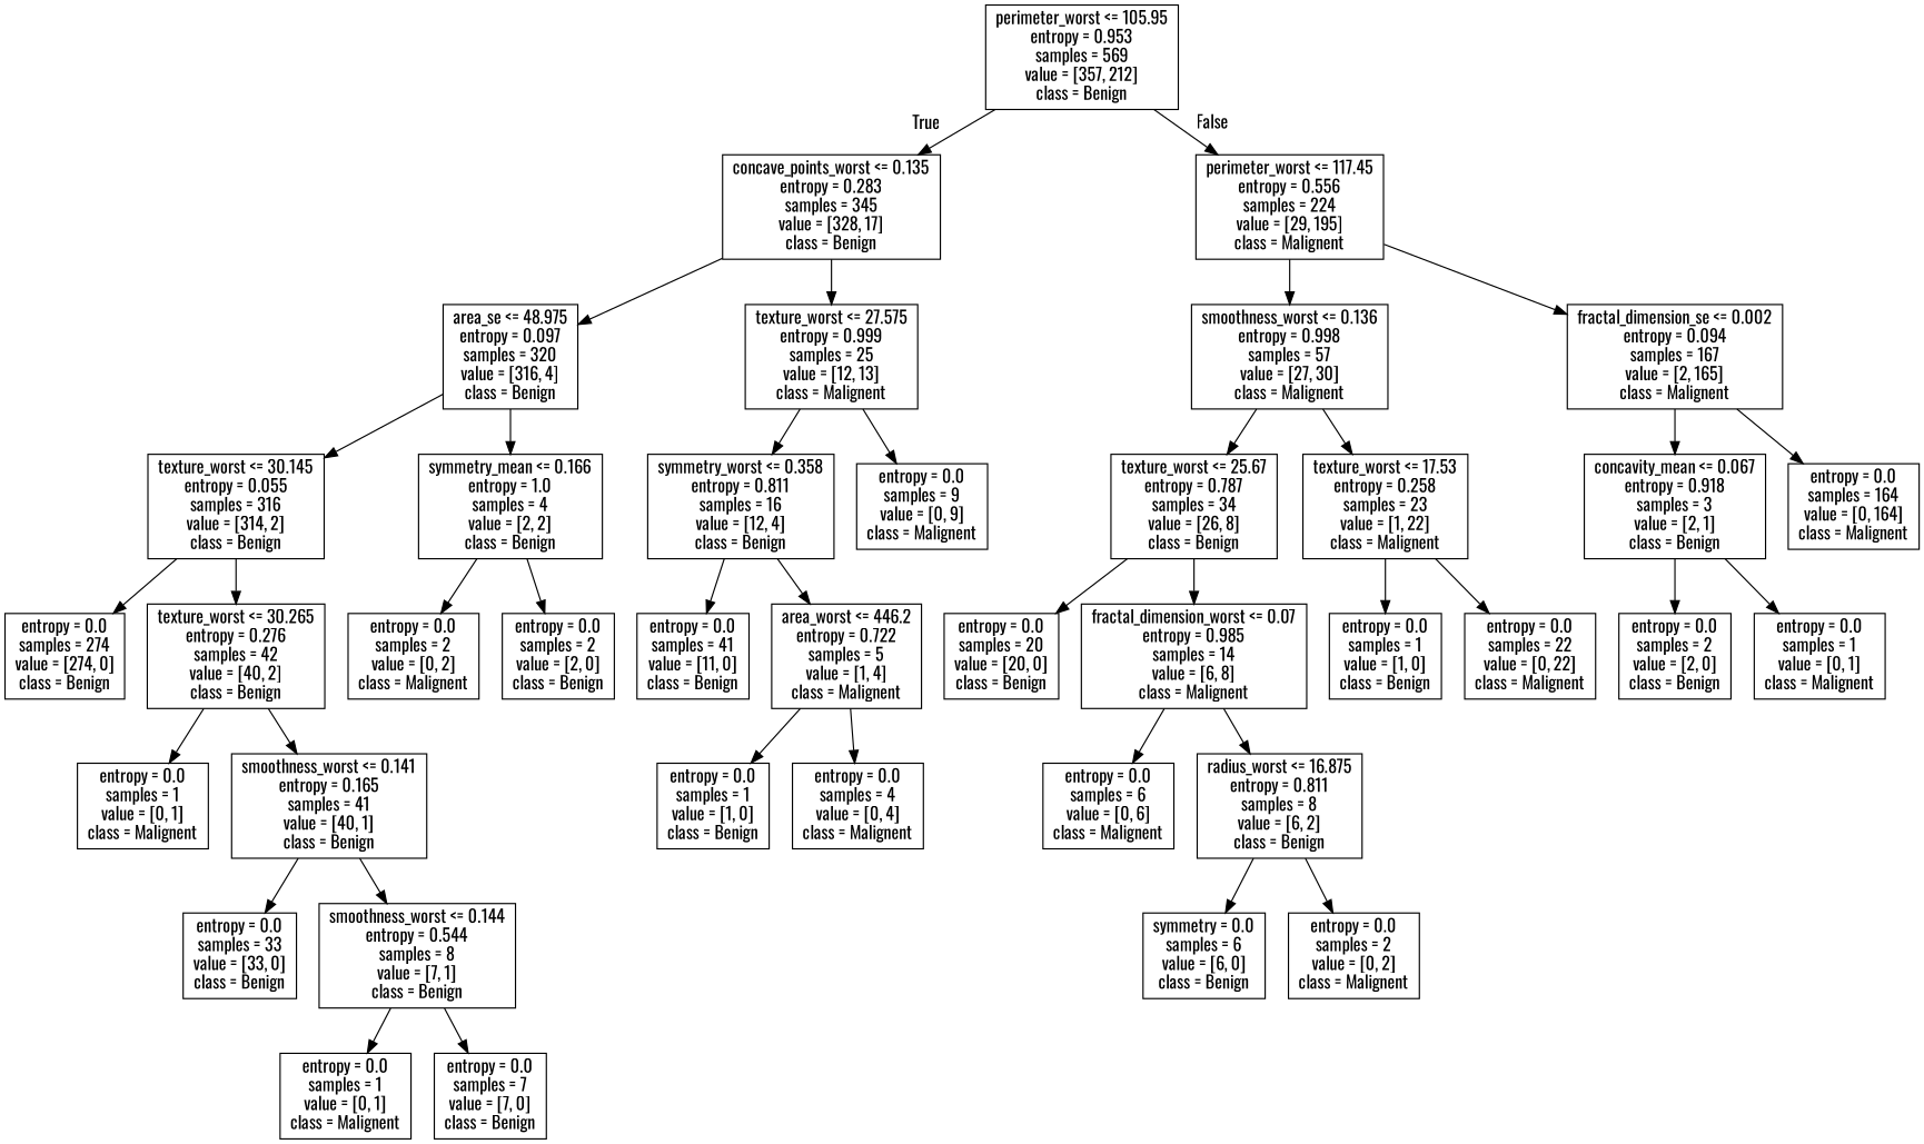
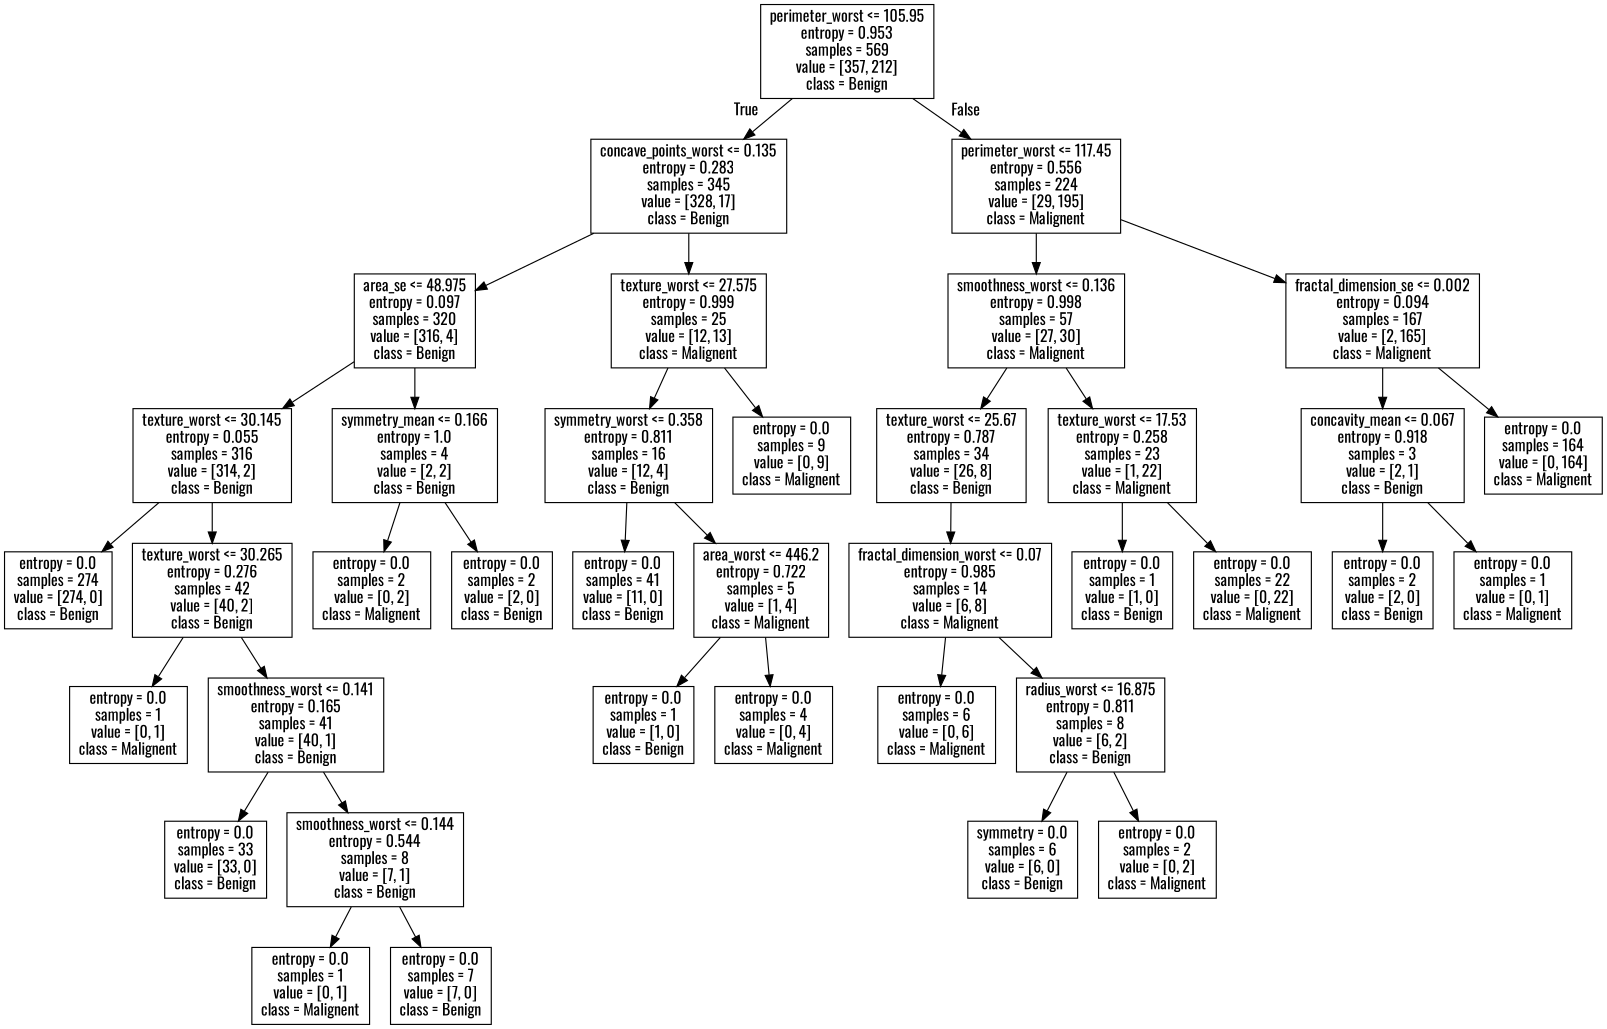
  digraph {
    fontname=Oswald
    node [fontname=Oswald shape=box]
    edge [fontname=Oswald]
    n1 [label="perimeter_worst <= 105.95\nentropy = 0.953\nsamples = 569\nvalue = [357, 212]\nclass = Benign"]
    n2 [label="concave_points_worst <= 0.135\nentropy = 0.283\nsamples = 345\nvalue = [328, 17]\nclass = Benign"]
    n3 [label="perimeter_worst <= 117.45\nentropy = 0.556\nsamples = 224\nvalue = [29, 195]\nclass = Malignent"]
    n4 [label="area_se <= 48.975\nentropy = 0.097\nsamples = 320\nvalue = [316, 4]\nclass = Benign"]
    n5 [label="texture_worst <= 27.575\nentropy = 0.999\nsamples = 25\nvalue = [12, 13]\nclass = Malignent"]
    n6 [label="smoothness_worst <= 0.136\nentropy = 0.998\nsamples = 57\nvalue = [27, 30]\nclass = Malignent"]
    n7 [label="fractal_dimension_se <= 0.002\nentropy = 0.094\nsamples = 167\nvalue = [2, 165]\nclass = Malignent"]
    n8 [label="texture_worst <= 30.145\nentropy = 0.055\nsamples = 316\nvalue = [314, 2]\nclass = Benign"]
    n9 [label="symmetry_mean <= 0.166\nentropy = 1.0\nsamples = 4\nvalue = [2, 2]\nclass = Benign"]
    n10 [label="symmetry_worst <= 0.358\nentropy = 0.811\nsamples = 16\nvalue = [12, 4]\nclass = Benign"]
    n11 [label="entropy = 0.0\nsamples = 9\nvalue = [0, 9]\nclass = Malignent"]
    n12 [label="entropy = 0.0\nsamples = 274\nvalue = [274, 0]\nclass = Benign"]
    n13 [label="texture_worst <= 30.265\nentropy = 0.276\nsamples = 42\nvalue = [40, 2]\nclass = Benign"]
    n14 [label="entropy = 0.0\nsamples = 2\nvalue = [0, 2]\nclass = Malignent"]
    n15 [label="entropy = 0.0\nsamples = 2\nvalue = [2, 0]\nclass = Benign"]
    n16 [label="entropy = 0.0\nsamples = 1\nvalue = [0, 1]\nclass = Malignent"]
    n17 [label="smoothness_worst <= 0.141\nentropy = 0.165\nsamples = 41\nvalue = [40, 1]\nclass = Benign"]
    n18 [label="entropy = 0.0\nsamples = 33\nvalue = [33, 0]\nclass = Benign"]
    n19 [label="smoothness_worst <= 0.144\nentropy = 0.544\nsamples = 8\nvalue = [7, 1]\nclass = Benign"]
    n20 [label="entropy = 0.0\nsamples = 1\nvalue = [0, 1]\nclass = Malignent"]
    n21 [label="entropy = 0.0\nsamples = 7\nvalue = [7, 0]\nclass = Benign"]
    n22 [label="entropy = 0.0\nsamples = 41\nvalue = [11, 0]\nclass = Benign"]
    n23 [label="area_worst <= 446.2\nentropy = 0.722\nsamples = 5\nvalue = [1, 4]\nclass = Malignent"]
    n24 [label="entropy = 0.0\nsamples = 1\nvalue = [1, 0]\nclass = Benign"]
    n25 [label="entropy = 0.0\nsamples = 4\nvalue = [0, 4]\nclass = Malignent"]
    n26 [label="texture_worst <= 25.67\nentropy = 0.787\nsamples = 34\nvalue = [26, 8]\nclass = Benign"]
    n27 [label="texture_worst <= 17.53\nentropy = 0.258\nsamples = 23\nvalue = [1, 22]\nclass = Malignent"]
    n28 [label="concavity_mean <= 0.067\nentropy = 0.918\nsamples = 3\nvalue = [2, 1]\nclass = Benign"]
    n29 [label="entropy = 0.0\nsamples = 164\nvalue = [0, 164]\nclass = Malignent"]
-   n30 [label="entropy = 0.0\nsamples = 20\nvalue = [20, 0]\nclass = Benign"]
    n31 [label="fractal_dimension_worst <= 0.07\nentropy = 0.985\nsamples = 14\nvalue = [6, 8]\nclass = Malignent"]
    n32 [label="entropy = 0.0\nsamples = 1\nvalue = [1, 0]\nclass = Benign"]
    n33 [label="entropy = 0.0\nsamples = 22\nvalue = [0, 22]\nclass = Malignent"]
    n34 [label="entropy = 0.0\nsamples = 6\nvalue = [0, 6]\nclass = Malignent"]
    n35 [label="radius_worst <= 16.875\nentropy = 0.811\nsamples = 8\nvalue = [6, 2]\nclass = Benign"]
    n36 [label="symmetry = 0.0\nsamples = 6\nvalue = [6, 0]\nclass = Benign"]
    n37 [label="entropy = 0.0\nsamples = 2\nvalue = [0, 2]\nclass = Malignent"]
    n38 [label="entropy = 0.0\nsamples = 2\nvalue = [2, 0]\nclass = Benign"]
    n39 [label="entropy = 0.0\nsamples = 1\nvalue = [0, 1]\nclass = Malignent"]
    n1 -> n2 [headlabel=True labelangle=45 labeldistance=2.5]
    n1 -> n3 [headlabel=False labelangle=-45 labeldistance=2.5]
    n2 -> n4
    n2 -> n5
    n3 -> n6
    n3 -> n7
    n4 -> n8
    n4 -> n9
    n5 -> n10
    n5 -> n11
    n6 -> n26
    n6 -> n27
    n7 -> n28
    n7 -> n29
    n8 -> n12
    n8 -> n13
    n9 -> n14
    n9 -> n15
    n10 -> n22
    n10 -> n23
    n13 -> n16
    n13 -> n17
    n17 -> n18
    n17 -> n19
    n19 -> n20
    n19 -> n21
    n23 -> n24
    n23 -> n25
-   n26 -> n30
    n26 -> n31
    n27 -> n32
    n27 -> n33
    n28 -> n38
    n28 -> n39
    n31 -> n34
    n31 -> n35
    n35 -> n36
    n35 -> n37
  }
